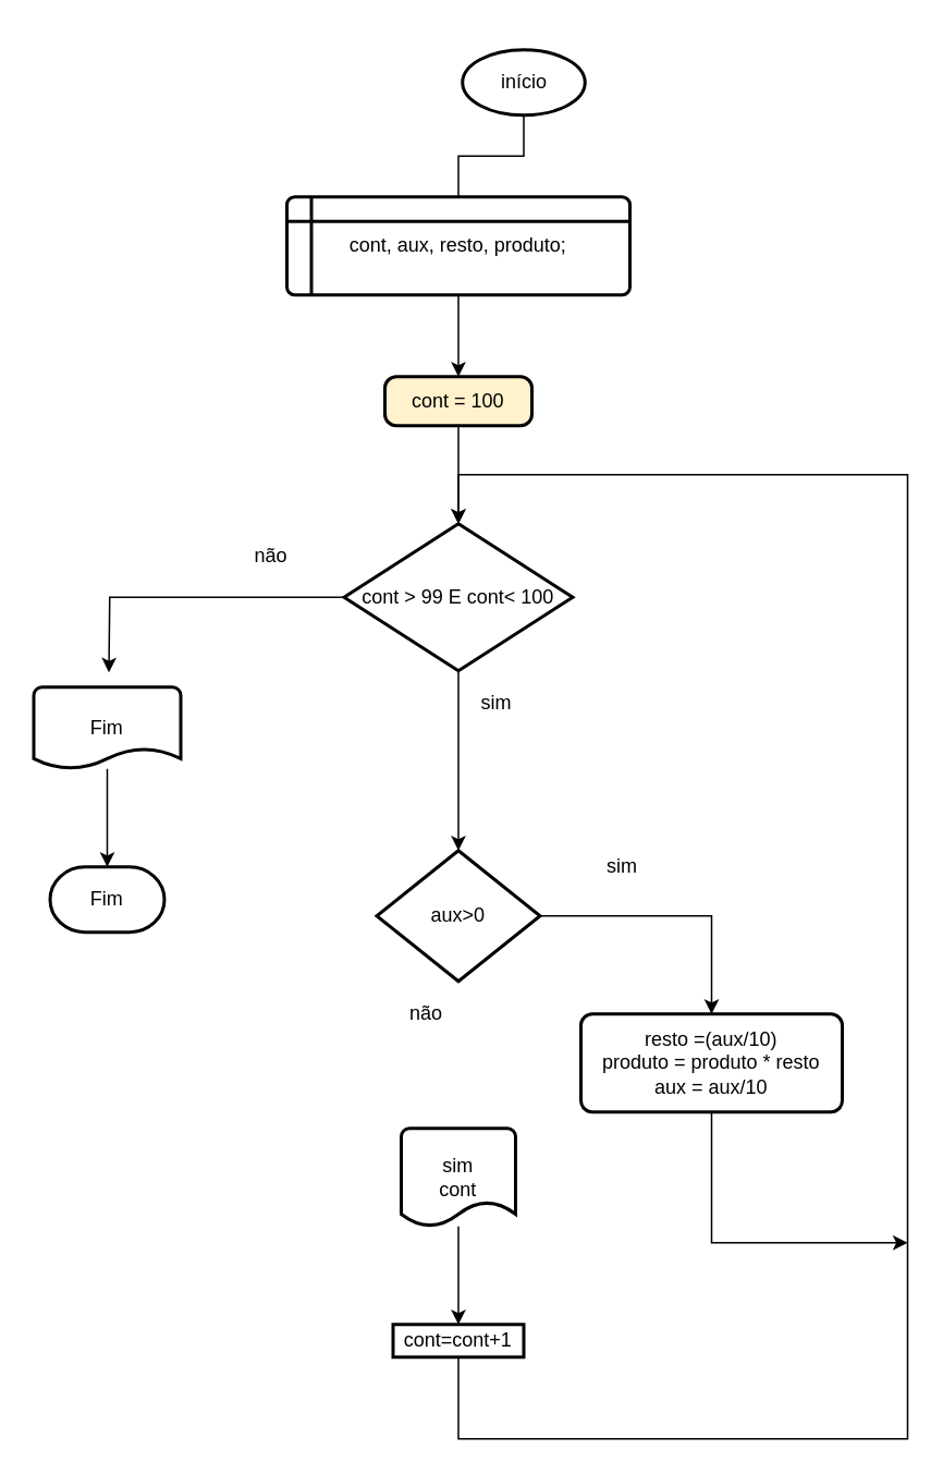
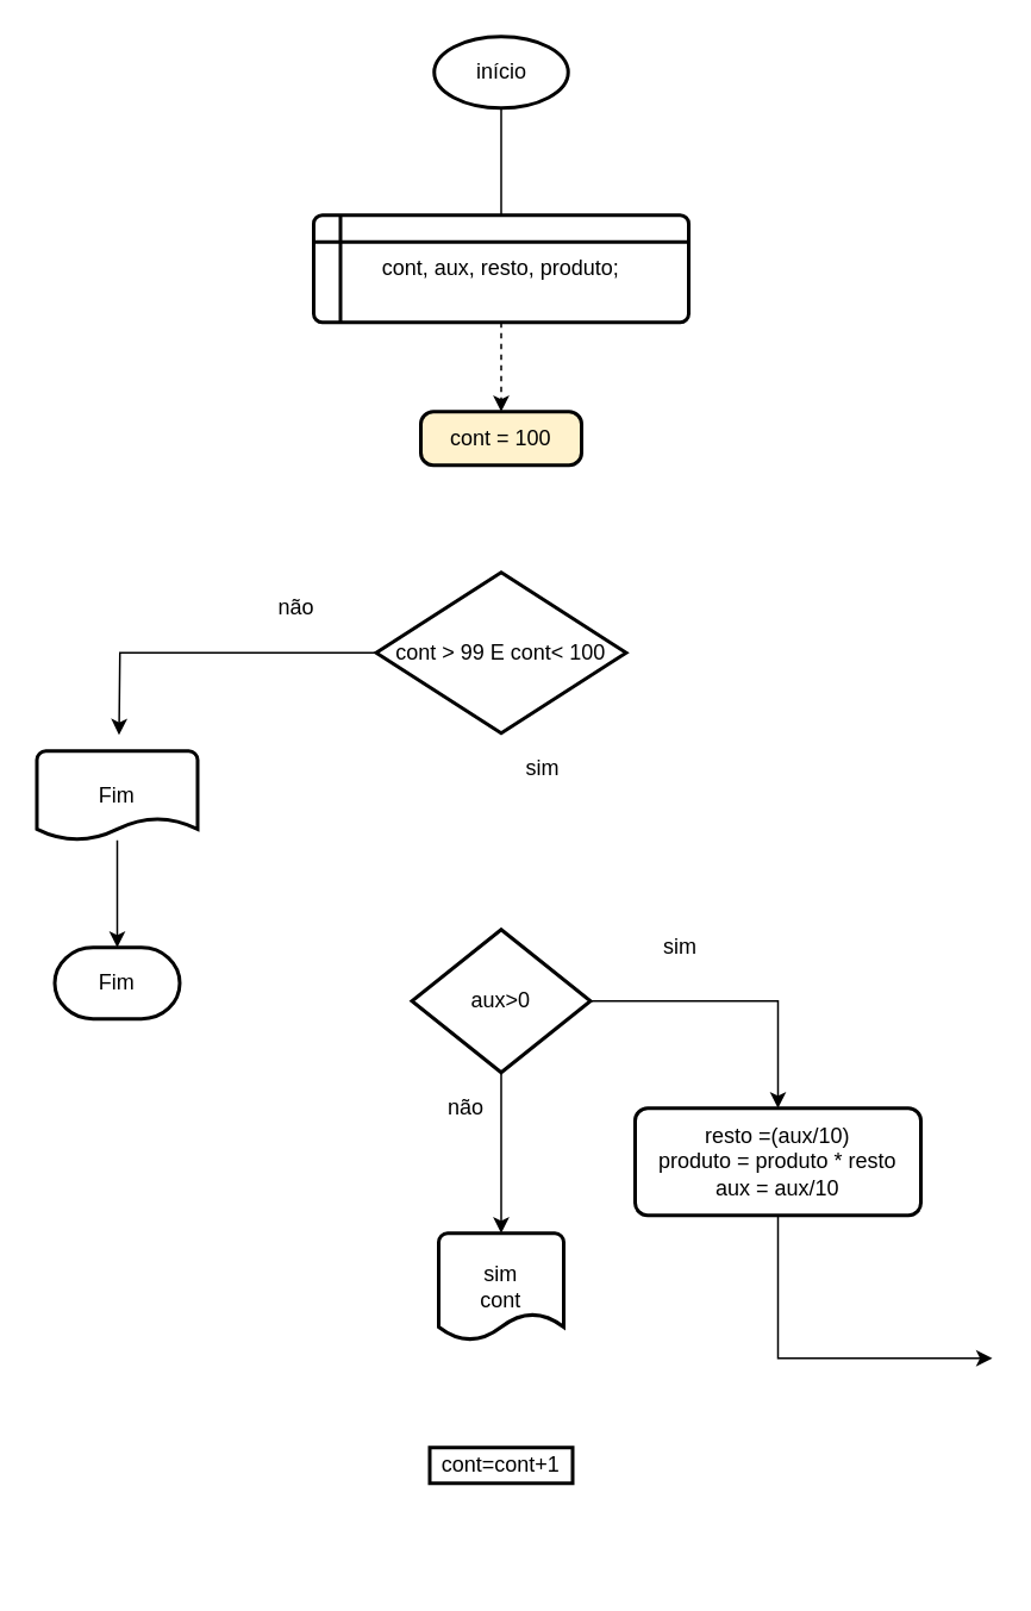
  <mxCell id="0" />
  <mxCell id="1" parent="0" />
- <mxCell id="2" style="edgeStyle=orthogonalEdgeStyle;rounded=0;orthogonalLoop=1;jettySize=auto;html=1;exitX=0.5;exitY=1;exitDx=0;exitDy=0;entryX=0.5;entryY=0;entryDx=0;entryDy=0;" parent="1" source="3" target="7" edge="1"><mxGeometry relative="1" as="geometry" /></mxCell>
+ <mxCell id="2" style="edgeStyle=orthogonalEdgeStyle;rounded=0;orthogonalLoop=1;jettySize=auto;html=1;exitX=0.5;exitY=1;exitDx=0;exitDy=0;entryX=0.5;entryY=0;entryDx=0;entryDy=0;dashed=1;" parent="1" source="3" target="7" edge="1"><mxGeometry relative="1" as="geometry" /></mxCell>
  <mxCell id="3" value="cont, aux, resto, produto;" style="shape=internalStorage;whiteSpace=wrap;html=1;dx=15;dy=15;rounded=1;arcSize=8;strokeWidth=2;" parent="1" vertex="1"><mxGeometry x="175" y="120" width="210" height="60" as="geometry" /></mxCell>
  <mxCell id="4" style="edgeStyle=orthogonalEdgeStyle;rounded=0;orthogonalLoop=1;jettySize=auto;html=1;entryX=0.5;entryY=0;entryDx=0;entryDy=0;exitX=0.5;exitY=1;exitDx=0;exitDy=0;exitPerimeter=0;endArrow=none;" parent="1" source="5" target="3" edge="1"><mxGeometry relative="1" as="geometry"><mxPoint x="280" y="90" as="sourcePoint" /></mxGeometry></mxCell>
- <mxCell id="5" value="início" style="strokeWidth=2;html=1;shape=mxgraph.flowchart.start_1;whiteSpace=wrap;" parent="1" vertex="1"><mxGeometry x="282.5" y="30" width="75" height="40" as="geometry" /></mxCell>
- <mxCell id="6" style="edgeStyle=orthogonalEdgeStyle;rounded=0;orthogonalLoop=1;jettySize=auto;html=1;exitX=0.5;exitY=1;exitDx=0;exitDy=0;entryX=0.5;entryY=0;entryDx=0;entryDy=0;entryPerimeter=0;" parent="1" source="7" target="10" edge="1"><mxGeometry relative="1" as="geometry"><Array as="points"><mxPoint x="280" y="300" /><mxPoint x="280" y="300" /></Array></mxGeometry></mxCell>
+ <mxCell id="5" value="início" style="strokeWidth=2;html=1;shape=mxgraph.flowchart.start_1;whiteSpace=wrap;" parent="1" vertex="1"><mxGeometry x="242.5" y="20" width="75" height="40" as="geometry" /></mxCell>
  <mxCell id="7" value="cont = 100" style="rounded=1;whiteSpace=wrap;html=1;absoluteArcSize=1;arcSize=14;strokeWidth=2;fillColor=#fff2cc;" parent="1" vertex="1"><mxGeometry x="235" y="230" width="90" height="30" as="geometry" /></mxCell>
  <mxCell id="8" style="edgeStyle=orthogonalEdgeStyle;rounded=0;orthogonalLoop=1;jettySize=auto;html=1;exitX=0;exitY=0.5;exitDx=0;exitDy=0;exitPerimeter=0;" parent="1" source="10" edge="1"><mxGeometry relative="1" as="geometry"><mxPoint x="66" y="411" as="targetPoint" /></mxGeometry></mxCell>
- <mxCell id="9" style="edgeStyle=orthogonalEdgeStyle;rounded=0;orthogonalLoop=1;jettySize=auto;html=1;exitX=0.5;exitY=1;exitDx=0;exitDy=0;exitPerimeter=0;entryX=0.5;entryY=0;entryDx=0;entryDy=0;entryPerimeter=0;" parent="1" source="10" target="18" edge="1"><mxGeometry relative="1" as="geometry" /></mxCell>
  <mxCell id="10" value="cont &amp;gt; 99 E cont&amp;lt; 100" style="strokeWidth=2;html=1;shape=mxgraph.flowchart.decision;whiteSpace=wrap;" parent="1" vertex="1"><mxGeometry x="210" y="320" width="140" height="90" as="geometry" /></mxCell>
  <mxCell id="11" value="Fim" style="strokeWidth=2;html=1;shape=mxgraph.flowchart.terminator;whiteSpace=wrap;" parent="1" vertex="1"><mxGeometry x="30" y="530" width="70" height="40" as="geometry" /></mxCell>
  <mxCell id="12" style="edgeStyle=orthogonalEdgeStyle;rounded=0;orthogonalLoop=1;jettySize=auto;html=1;entryX=0.5;entryY=0;entryDx=0;entryDy=0;entryPerimeter=0;" parent="1" source="13" target="11" edge="1"><mxGeometry relative="1" as="geometry" /></mxCell>
  <mxCell id="13" value="Fim" style="strokeWidth=2;html=1;shape=mxgraph.flowchart.document2;whiteSpace=wrap;size=0.25;" parent="1" vertex="1"><mxGeometry x="20" y="420" width="90" height="50" as="geometry" /></mxCell>
  <mxCell id="14" style="edgeStyle=orthogonalEdgeStyle;rounded=0;orthogonalLoop=1;jettySize=auto;html=1;exitX=0.5;exitY=1;exitDx=0;exitDy=0;" edge="1" parent="1" source="15"><mxGeometry relative="1" as="geometry"><mxPoint x="555" y="760" as="targetPoint" /><Array as="points"><mxPoint x="435" y="740" /><mxPoint x="435" y="740" /></Array></mxGeometry></mxCell>
  <mxCell id="15" value="resto =(aux/10)&lt;br&gt;produto = produto * resto&lt;br&gt;aux = aux/10" style="rounded=1;whiteSpace=wrap;html=1;absoluteArcSize=1;arcSize=14;strokeWidth=2;" parent="1" vertex="1"><mxGeometry x="355" y="620" width="160" height="60" as="geometry" /></mxCell>
+ <mxCell id="16" style="edgeStyle=orthogonalEdgeStyle;rounded=0;orthogonalLoop=1;jettySize=auto;html=1;exitX=0.5;exitY=1;exitDx=0;exitDy=0;exitPerimeter=0;entryX=0.5;entryY=0;entryDx=0;entryDy=0;entryPerimeter=0;" parent="1" source="18" target="20" edge="1"><mxGeometry relative="1" as="geometry" /></mxCell>
  <mxCell id="17" style="edgeStyle=orthogonalEdgeStyle;rounded=0;orthogonalLoop=1;jettySize=auto;html=1;exitX=1;exitY=0.5;exitDx=0;exitDy=0;exitPerimeter=0;" parent="1" source="18" target="15" edge="1"><mxGeometry relative="1" as="geometry" /></mxCell>
  <mxCell id="18" value="aux&amp;gt;0" style="strokeWidth=2;html=1;shape=mxgraph.flowchart.decision;whiteSpace=wrap;" parent="1" vertex="1"><mxGeometry x="230" y="520" width="100" height="80" as="geometry" /></mxCell>
- <mxCell id="19" style="edgeStyle=orthogonalEdgeStyle;rounded=0;orthogonalLoop=1;jettySize=auto;html=1;entryX=0.5;entryY=0;entryDx=0;entryDy=0;" parent="1" source="20" target="22" edge="1"><mxGeometry relative="1" as="geometry" /></mxCell>
  <mxCell id="20" value="sim&lt;br&gt;cont" style="strokeWidth=2;html=1;shape=mxgraph.flowchart.document2;whiteSpace=wrap;size=0.25;" parent="1" vertex="1"><mxGeometry x="245" y="690" width="70" height="60" as="geometry" /></mxCell>
- <mxCell id="21" style="edgeStyle=orthogonalEdgeStyle;rounded=0;orthogonalLoop=1;jettySize=auto;html=1;exitX=0.5;exitY=1;exitDx=0;exitDy=0;entryX=0.5;entryY=0;entryDx=0;entryDy=0;entryPerimeter=0;" parent="1" source="22" target="10" edge="1"><mxGeometry relative="1" as="geometry"><mxPoint x="285" y="290" as="targetPoint" /><Array as="points"><mxPoint x="280" y="880" /><mxPoint x="555" y="880" /><mxPoint x="555" y="290" /><mxPoint x="280" y="290" /></Array></mxGeometry></mxCell>
  <mxCell id="22" value="cont=cont+1" style="whiteSpace=wrap;html=1;absoluteArcSize=1;arcSize=14;strokeWidth=2;rounded=0;" parent="1" vertex="1"><mxGeometry x="240" y="810" width="80" height="20" as="geometry" /></mxCell>
  <mxCell id="23" value="sim" style="text;html=1;align=center;verticalAlign=middle;resizable=0;points=[];autosize=1;strokeColor=none;" parent="1" vertex="1"><mxGeometry x="365" y="520" width="30" height="20" as="geometry" /></mxCell>
  <mxCell id="24" style="edgeStyle=orthogonalEdgeStyle;rounded=0;orthogonalLoop=1;jettySize=auto;html=1;exitX=0.5;exitY=1;exitDx=0;exitDy=0;" parent="1" source="22" target="22" edge="1"><mxGeometry relative="1" as="geometry" /></mxCell>
  <mxCell id="25" value="não" style="text;html=1;align=center;verticalAlign=middle;resizable=0;points=[];autosize=1;strokeColor=none;" parent="1" vertex="1"><mxGeometry x="240" y="610" width="40" height="20" as="geometry" /></mxCell>
  <mxCell id="26" value="sim" style="text;html=1;align=center;verticalAlign=middle;resizable=0;points=[];autosize=1;strokeColor=none;" vertex="1" parent="1"><mxGeometry x="287.5" y="420" width="30" height="20" as="geometry" /></mxCell>
  <mxCell id="27" value="não" style="text;html=1;align=center;verticalAlign=middle;resizable=0;points=[];autosize=1;strokeColor=none;" vertex="1" parent="1"><mxGeometry x="145" y="330" width="40" height="20" as="geometry" /></mxCell>
